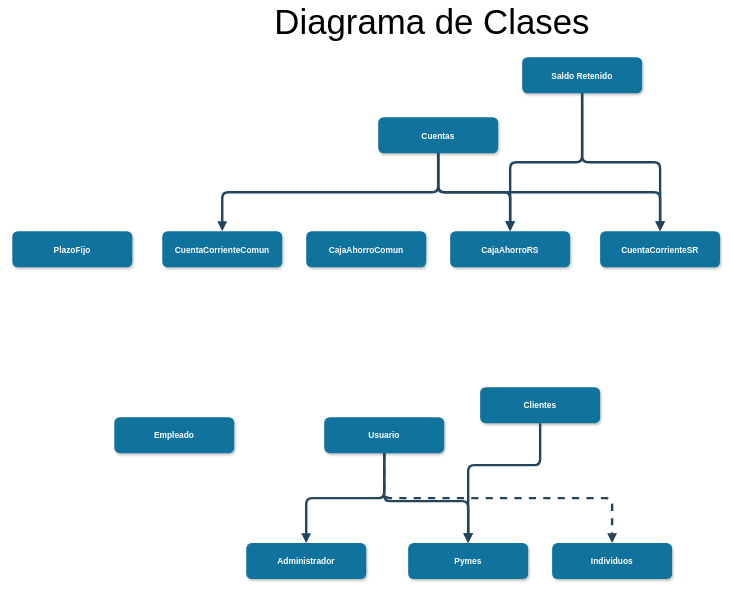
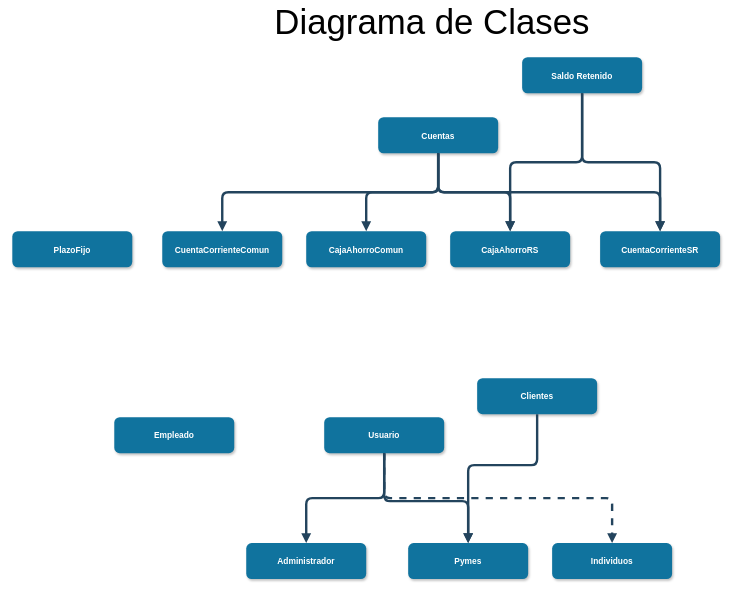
  <mxCell id="0" />
  <mxCell id="1" parent="0" />
  <mxCell id="2" value="Usuario" style="rounded=1;fillColor=#10739E;strokeColor=none;shadow=1;gradientColor=none;fontStyle=1;fontColor=#FFFFFF;fontSize=14;" vertex="1" parent="1"><mxGeometry x="540" y="690" width="200" height="60" as="geometry" /></mxCell>
  <mxCell id="3" value="Administrador" style="rounded=1;fillColor=#10739E;strokeColor=none;shadow=1;gradientColor=none;fontStyle=1;fontColor=#FFFFFF;fontSize=14;" vertex="1" parent="1"><mxGeometry x="410" y="900" width="200" height="60" as="geometry" /></mxCell>
  <mxCell id="4" value="" style="edgeStyle=elbowEdgeStyle;elbow=vertical;strokeWidth=4;endArrow=block;endFill=1;fontStyle=1;strokeColor=#23445D;exitX=0.5;exitY=1;exitDx=0;exitDy=0;entryX=0.5;entryY=0;entryDx=0;entryDy=0;" edge="1" parent="1" source="2" target="3"><mxGeometry x="-20.83" y="660" width="100" height="100" as="geometry"><mxPoint x="639.17" y="770" as="sourcePoint" /><mxPoint x="639.17" y="850" as="targetPoint" /></mxGeometry></mxCell>
- <mxCell id="5" value="Clientes" style="rounded=1;fillColor=#10739E;strokeColor=none;shadow=1;gradientColor=none;fontStyle=1;fontColor=#FFFFFF;fontSize=14;" vertex="1" parent="1"><mxGeometry x="800" y="640" width="200" height="60" as="geometry" /></mxCell>
+ <mxCell id="5" value="Clientes" style="rounded=1;fillColor=#10739E;strokeColor=none;shadow=1;gradientColor=none;fontStyle=1;fontColor=#FFFFFF;fontSize=14;" vertex="1" parent="1"><mxGeometry x="795" y="625" width="200" height="60" as="geometry" /></mxCell>
  <mxCell id="6" value="Individuos" style="rounded=1;fillColor=#10739E;strokeColor=none;shadow=1;gradientColor=none;fontStyle=1;fontColor=#FFFFFF;fontSize=14;" vertex="1" parent="1"><mxGeometry x="920" y="900" width="200" height="60" as="geometry" /></mxCell>
  <mxCell id="7" value="" style="edgeStyle=elbowEdgeStyle;elbow=vertical;strokeWidth=4;endArrow=block;endFill=1;fontStyle=1;strokeColor=#23445D;entryX=0.5;entryY=0;entryDx=0;entryDy=0;exitX=0.5;exitY=1;exitDx=0;exitDy=0;dashed=1;" edge="1" parent="1" source="2" target="6"><mxGeometry x="-10.83" y="670" width="100" height="100" as="geometry"><mxPoint x="640" y="750" as="sourcePoint" /><mxPoint x="520" y="910" as="targetPoint" /></mxGeometry></mxCell>
  <mxCell id="8" value="Pymes" style="rounded=1;fillColor=#10739E;strokeColor=none;shadow=1;gradientColor=none;fontStyle=1;fontColor=#FFFFFF;fontSize=14;" vertex="1" parent="1"><mxGeometry x="680" y="900" width="200" height="60" as="geometry" /></mxCell>
  <mxCell id="9" value="" style="edgeStyle=elbowEdgeStyle;elbow=vertical;strokeWidth=4;endArrow=block;endFill=1;fontStyle=1;strokeColor=#23445D;exitX=0.5;exitY=1;exitDx=0;exitDy=0;" edge="1" parent="1" source="2"><mxGeometry x="-0.83" y="680" width="100" height="100" as="geometry"><mxPoint x="640" y="740" as="sourcePoint" /><mxPoint x="780" y="900" as="targetPoint" /><Array as="points"><mxPoint x="670" y="830" /><mxPoint x="720" y="770" /></Array></mxGeometry></mxCell>
  <mxCell id="10" value="" style="edgeStyle=elbowEdgeStyle;elbow=vertical;strokeWidth=4;endArrow=block;endFill=1;fontStyle=1;strokeColor=#23445D;entryX=0.5;entryY=0;entryDx=0;entryDy=0;exitX=0.5;exitY=1;exitDx=0;exitDy=0;" edge="1" parent="1" source="5" target="8"><mxGeometry x="452" y="235.5" width="100" height="100" as="geometry"><mxPoint x="930" y="700" as="sourcePoint" /><mxPoint x="1030" y="910" as="targetPoint" /><Array as="points"><mxPoint x="860" y="770" /></Array></mxGeometry></mxCell>
  <mxCell id="11" value="Empleado" style="rounded=1;fillColor=#10739E;strokeColor=none;shadow=1;gradientColor=none;fontStyle=1;fontColor=#FFFFFF;fontSize=14;" vertex="1" parent="1"><mxGeometry x="190" y="690" width="200" height="60" as="geometry" /></mxCell>
  <mxCell id="12" value="Cuentas" style="rounded=1;fillColor=#10739E;strokeColor=none;shadow=1;gradientColor=none;fontStyle=1;fontColor=#FFFFFF;fontSize=14;" vertex="1" parent="1"><mxGeometry x="630" y="190" width="200" height="60" as="geometry" /></mxCell>
  <mxCell id="13" value="Saldo Retenido" style="rounded=1;fillColor=#10739E;strokeColor=none;shadow=1;gradientColor=none;fontStyle=1;fontColor=#FFFFFF;fontSize=14;" vertex="1" parent="1"><mxGeometry x="870" y="90" width="200" height="60" as="geometry" /></mxCell>
  <mxCell id="14" value="CajaAhorroComun" style="rounded=1;fillColor=#10739E;strokeColor=none;shadow=1;gradientColor=none;fontStyle=1;fontColor=#FFFFFF;fontSize=14;" vertex="1" parent="1"><mxGeometry x="510" y="380" width="200" height="60" as="geometry" /></mxCell>
+ <mxCell id="15" value="" style="edgeStyle=elbowEdgeStyle;elbow=vertical;strokeWidth=4;endArrow=block;endFill=1;fontStyle=1;strokeColor=#23445D;entryX=0.5;entryY=0;entryDx=0;entryDy=0;exitX=0.5;exitY=1;exitDx=0;exitDy=0;" edge="1" parent="1" source="12" target="14"><mxGeometry x="31.41" y="-224.5" width="100" height="100" as="geometry"><mxPoint x="609.41" y="290" as="sourcePoint" /><mxPoint x="609.41" y="450" as="targetPoint" /></mxGeometry></mxCell>
  <mxCell id="16" value="CajaAhorroRS" style="rounded=1;fillColor=#10739E;strokeColor=none;shadow=1;gradientColor=none;fontStyle=1;fontColor=#FFFFFF;fontSize=14;" vertex="1" parent="1"><mxGeometry x="750" y="380" width="200" height="60" as="geometry" /></mxCell>
  <mxCell id="17" value="" style="edgeStyle=elbowEdgeStyle;elbow=vertical;strokeWidth=4;endArrow=block;endFill=1;fontStyle=1;strokeColor=#23445D;entryX=0.5;entryY=0;entryDx=0;entryDy=0;exitX=0.5;exitY=1;exitDx=0;exitDy=0;" edge="1" parent="1" source="12" target="16"><mxGeometry x="41.41" y="-214.5" width="100" height="100" as="geometry"><mxPoint x="640" y="320" as="sourcePoint" /><mxPoint x="440" y="390" as="targetPoint" /></mxGeometry></mxCell>
  <mxCell id="18" value="" style="edgeStyle=elbowEdgeStyle;elbow=vertical;strokeWidth=4;endArrow=block;endFill=1;fontStyle=1;strokeColor=#23445D;entryX=0.5;entryY=0;entryDx=0;entryDy=0;exitX=0.5;exitY=1;exitDx=0;exitDy=0;" edge="1" parent="1" source="13" target="16"><mxGeometry x="51.41" y="-204.5" width="100" height="100" as="geometry"><mxPoint x="620" y="270" as="sourcePoint" /><mxPoint x="740" y="390" as="targetPoint" /></mxGeometry></mxCell>
  <mxCell id="19" value="CuentaCorrienteComun" style="rounded=1;fillColor=#10739E;strokeColor=none;shadow=1;gradientColor=none;fontStyle=1;fontColor=#FFFFFF;fontSize=14;" vertex="1" parent="1"><mxGeometry x="270" y="380" width="200" height="60" as="geometry" /></mxCell>
  <mxCell id="20" value="" style="edgeStyle=elbowEdgeStyle;elbow=vertical;strokeWidth=4;endArrow=block;endFill=1;fontStyle=1;strokeColor=#23445D;entryX=0.5;entryY=0;entryDx=0;entryDy=0;exitX=0.5;exitY=1;exitDx=0;exitDy=0;" edge="1" parent="1" source="12" target="19"><mxGeometry x="41.41" y="-214.5" width="100" height="100" as="geometry"><mxPoint x="520" y="270" as="sourcePoint" /><mxPoint x="620" y="390" as="targetPoint" /></mxGeometry></mxCell>
  <mxCell id="21" value="CuentaCorrienteSR" style="rounded=1;fillColor=#10739E;strokeColor=none;shadow=1;gradientColor=none;fontStyle=1;fontColor=#FFFFFF;fontSize=14;" vertex="1" parent="1"><mxGeometry x="1000" y="380" width="200" height="60" as="geometry" /></mxCell>
  <mxCell id="22" value="" style="edgeStyle=elbowEdgeStyle;elbow=vertical;strokeWidth=4;endArrow=block;endFill=1;fontStyle=1;strokeColor=#23445D;entryX=0.5;entryY=0;entryDx=0;entryDy=0;exitX=0.5;exitY=1;exitDx=0;exitDy=0;" edge="1" parent="1" source="12" target="21"><mxGeometry x="61.41" y="-194.5" width="100" height="100" as="geometry"><mxPoint x="1340" y="270" as="sourcePoint" /><mxPoint x="860" y="390" as="targetPoint" /></mxGeometry></mxCell>
  <mxCell id="23" value="" style="edgeStyle=elbowEdgeStyle;elbow=vertical;strokeWidth=4;endArrow=block;endFill=1;fontStyle=1;strokeColor=#23445D;entryX=0.5;entryY=0;entryDx=0;entryDy=0;exitX=0.5;exitY=1;exitDx=0;exitDy=0;" edge="1" parent="1" source="13" target="21"><mxGeometry x="61.41" y="-194.5" width="100" height="100" as="geometry"><mxPoint x="1370" y="400" as="sourcePoint" /><mxPoint x="860" y="390" as="targetPoint" /></mxGeometry></mxCell>
  <mxCell id="24" value="PlazoFijo" style="rounded=1;fillColor=#10739E;strokeColor=none;shadow=1;gradientColor=none;fontStyle=1;fontColor=#FFFFFF;fontSize=14;" vertex="1" parent="1"><mxGeometry x="20" y="380" width="200" height="60" as="geometry" /></mxCell>
  <mxCell id="25" value="Diagrama de Clases&lt;br style=&quot;font-size: 58px;&quot;&gt;" style="text;html=1;strokeColor=none;fillColor=none;align=center;verticalAlign=middle;whiteSpace=wrap;rounded=0;fontSize=58;" vertex="1" parent="1"><mxGeometry x="400" y="20" width="640" height="20" as="geometry" /></mxCell>
